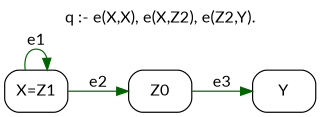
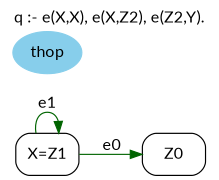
  digraph {
    fontname=Lato
    label="q :- e(X,X), e(X,Z2), e(Z2,Y)."
    labelloc=t
    rankdir=LR
    node [fontname=Lato shape=box style=rounded]
    edge [color=darkgreen fontname=Lato]
    n1 [height=0.5 label="X=Z1" width=0.75]
    n2 [height=0.5 label=Z0 width=0.75]
-   Y [height=0.5 width=0.75]
+   thop [color=skyblue fillcolor=skyblue height=0.5 shape=oval style="filled,rounded" width=0.79437]
    n1 -> n1 [label=e1]
-   n1 -> n2 [label=e2]
-   n2 -> Y [label=e3]
+   n1 -> n2 [label=e0]
  }
